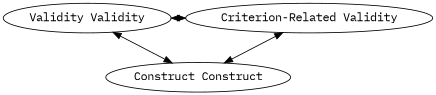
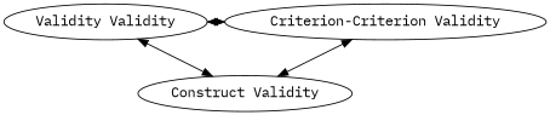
  digraph {
    fontname="IBM Plex Mono"
    node [fontname="IBM Plex Mono"]
    edge [dir=both fontname="IBM Plex Mono"]
-   n1 [label="Criterion-Related Validity"]
+   n1 [label="Criterion-Criterion Validity"]
    n2 [label="Validity Validity"]
-   n3 [label="Construct Construct"]
+   n3 [label="Construct Validity"]
    subgraph sub_1 {
      rank=max
    }
    subgraph sub_2 {
      rank=same
      n1
      n2
    }
    n2 -> n1
    n2 -> n3
    n3 -> n1
  }
